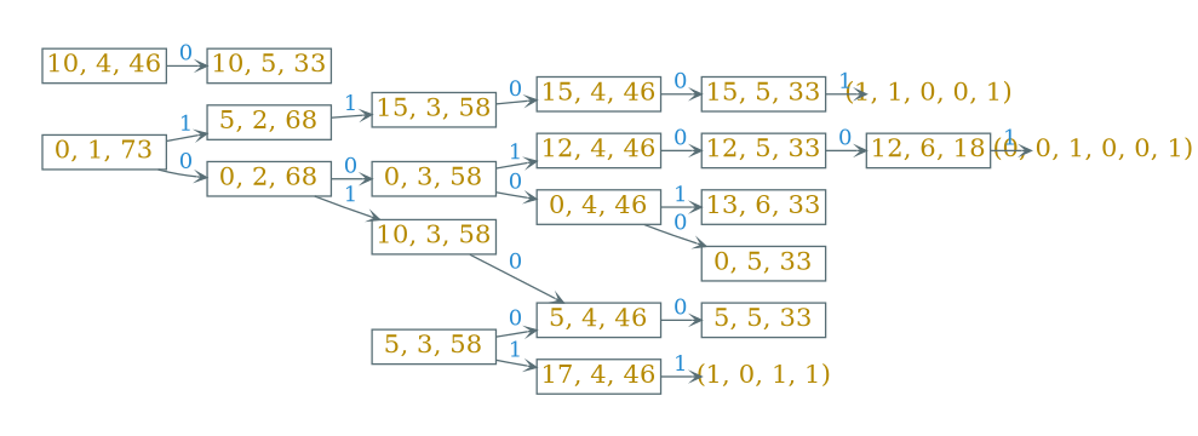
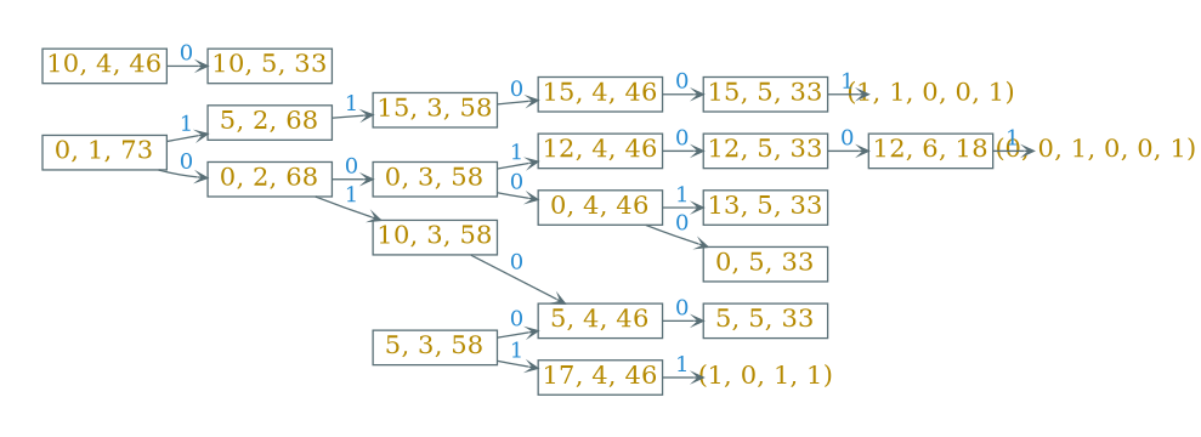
  digraph {
    fontname="DejaVu Serif"
    nodesep=0.2
    rankdir=LR
    ranksep=0.2
    node [color="#586e75" fixedsize=true fontcolor="#b58900" fontname="DejaVu Serif" fontsize=16 shape=box]
    edge [arrowhead=vee arrowsize=0.6 color="#586e75" fontcolor="#268bd2" fontname="DejaVu Serif" fontsize=14]
    "0, 1, 73" [height=0.3 width=1.1]
    "5, 2, 68" [height=0.3 width=1.1]
    "0, 2, 68" [height=0.3 width=1.1]
    "15, 3, 58" [height=0.3 width=1.1]
    "10, 3, 58" [height=0.3 width=1.1]
    "0, 3, 58" [height=0.3 width=1.1]
    "15, 4, 46" [height=0.3 width=1.1]
    "5, 3, 58" [height=0.3 width=1.1]
    "17, 4, 46" [height=0.3 width=1.1]
    "5, 4, 46" [height=0.3 width=1.1]
    "12, 4, 46" [height=0.3 width=1.1]
    "0, 4, 46" [height=0.3 width=1.1]
    "15, 5, 33" [height=0.3 width=1.1]
    "(1, 0, 1, 1)" [height=0.3 shape=plaintext width=1.1]
    "5, 5, 33" [height=0.3 width=1.1]
    "(1, 1, 0, 0, 1)" [height=0.3 shape=plaintext width=1.1]
    "10, 4, 46" [height=0.3 width=1.1]
    "10, 5, 33" [height=0.3 width=1.1]
    "12, 5, 33" [height=0.3 width=1.1]
-   "13, 5, 33" [height=0.3 width=1.1 label="13, 6, 33"]
+   "13, 5, 33" [height=0.3 width=1.1]
    "0, 5, 33" [height=0.3 width=1.1]
    "12, 6, 18" [height=0.3 width=1.1]
    "(0, 0, 1, 0, 0, 1)" [height=0.3 shape=plaintext width=1.1]
    "0, 1, 73" -> "5, 2, 68" [label=1]
    "0, 1, 73" -> "0, 2, 68" [label=0]
    "5, 2, 68" -> "15, 3, 58" [label=1]
    "0, 2, 68" -> "10, 3, 58" [label=1]
    "0, 2, 68" -> "0, 3, 58" [label=0]
    "15, 3, 58" -> "15, 4, 46" [label=0]
    "10, 3, 58" -> "5, 4, 46" [label=0]
    "0, 3, 58" -> "12, 4, 46" [label=1]
    "0, 3, 58" -> "0, 4, 46" [label=0]
    "15, 4, 46" -> "15, 5, 33" [label=0]
    "5, 3, 58" -> "17, 4, 46" [label=1]
    "5, 3, 58" -> "5, 4, 46" [label=0]
    "17, 4, 46" -> "(1, 0, 1, 1)" [label=1]
    "5, 4, 46" -> "5, 5, 33" [label=0]
    "12, 4, 46" -> "12, 5, 33" [label=0]
    "0, 4, 46" -> "13, 5, 33" [label=1]
    "0, 4, 46" -> "0, 5, 33" [label=0]
    "15, 5, 33" -> "(1, 1, 0, 0, 1)" [label=1]
    "10, 4, 46" -> "10, 5, 33" [label=0]
    "12, 5, 33" -> "12, 6, 18" [label=0]
    "12, 6, 18" -> "(0, 0, 1, 0, 0, 1)" [label=1]
  }
